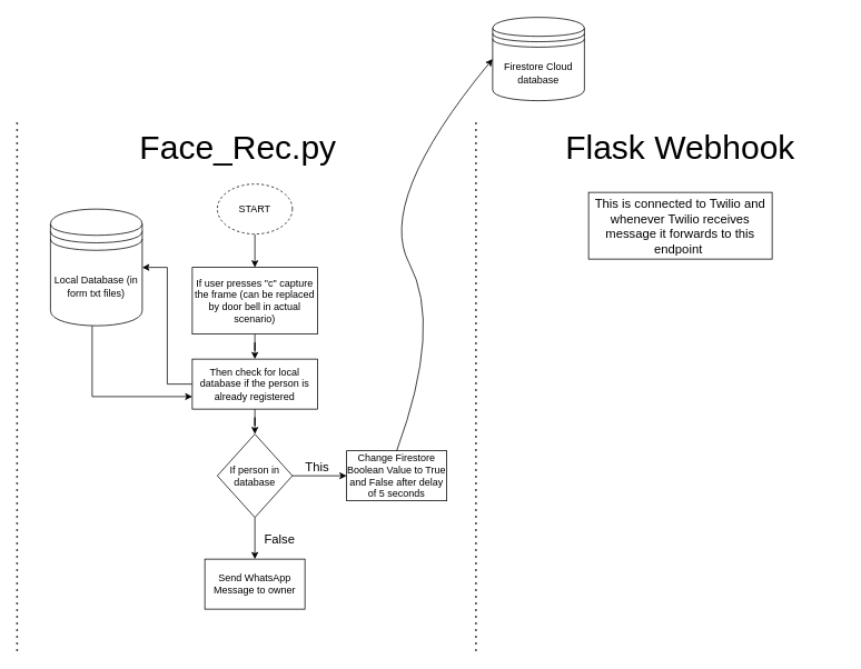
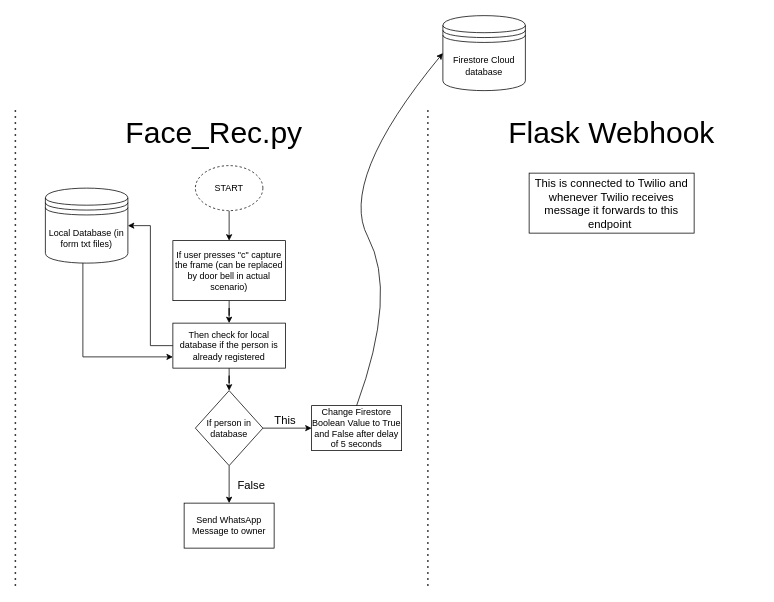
  <mxCell id="0" />
  <mxCell id="1" parent="0" />
  <mxCell id="2" value="" style="edgeStyle=orthogonalEdgeStyle;rounded=0;orthogonalLoop=1;jettySize=auto;html=1;" edge="1" parent="1" source="3" target="5"><mxGeometry relative="1" as="geometry" /></mxCell>
  <mxCell id="3" value="START" style="ellipse;whiteSpace=wrap;html=1;dashed=1;" vertex="1" parent="1"><mxGeometry x="260" y="220" width="90" height="60" as="geometry" /></mxCell>
  <mxCell id="4" value="" style="edgeStyle=orthogonalEdgeStyle;rounded=0;orthogonalLoop=1;jettySize=auto;html=1;" edge="1" parent="1" source="5" target="10"><mxGeometry relative="1" as="geometry" /></mxCell>
  <mxCell id="5" value="If user presses &quot;c&quot; capture the frame (can be replaced by door bell in actual scenario)" style="whiteSpace=wrap;html=1;" vertex="1" parent="1"><mxGeometry x="230" y="320" width="150" height="80" as="geometry" /></mxCell>
  <mxCell id="6" style="edgeStyle=orthogonalEdgeStyle;rounded=0;orthogonalLoop=1;jettySize=auto;html=1;entryX=0;entryY=0.75;entryDx=0;entryDy=0;" edge="1" parent="1" source="7" target="10"><mxGeometry relative="1" as="geometry"><mxPoint x="200" y="480" as="targetPoint" /><Array as="points"><mxPoint x="110" y="475" /></Array></mxGeometry></mxCell>
- <mxCell id="7" value="Local Database (in form txt files)" style="shape=datastore;whiteSpace=wrap;html=1;" vertex="1" parent="1"><mxGeometry x="60" y="250" width="110" height="140" as="geometry" /></mxCell>
+ <mxCell id="7" value="Local Database (in form txt files)" style="shape=datastore;whiteSpace=wrap;html=1;" vertex="1" parent="1"><mxGeometry x="60" y="250" width="110" height="100" as="geometry" /></mxCell>
  <mxCell id="8" style="edgeStyle=orthogonalEdgeStyle;rounded=0;orthogonalLoop=1;jettySize=auto;html=1;exitX=0;exitY=0.5;exitDx=0;exitDy=0;entryX=1;entryY=0.5;entryDx=0;entryDy=0;" edge="1" parent="1" source="10" target="7"><mxGeometry relative="1" as="geometry"><mxPoint x="120" y="260" as="targetPoint" /></mxGeometry></mxCell>
  <mxCell id="9" value="" style="edgeStyle=orthogonalEdgeStyle;rounded=0;orthogonalLoop=1;jettySize=auto;html=1;" edge="1" parent="1" source="10" target="13"><mxGeometry relative="1" as="geometry" /></mxCell>
  <mxCell id="10" value="Then check for local database if the person is already registered" style="whiteSpace=wrap;html=1;" vertex="1" parent="1"><mxGeometry x="230" y="430" width="150" height="60" as="geometry" /></mxCell>
  <mxCell id="11" value="" style="edgeStyle=orthogonalEdgeStyle;rounded=0;orthogonalLoop=1;jettySize=auto;html=1;fontSize=40;" edge="1" parent="1" source="13" target="16"><mxGeometry relative="1" as="geometry" /></mxCell>
  <mxCell id="12" value="" style="edgeStyle=orthogonalEdgeStyle;rounded=0;orthogonalLoop=1;jettySize=auto;html=1;fontSize=15;" edge="1" parent="1" source="13" target="20"><mxGeometry relative="1" as="geometry" /></mxCell>
  <mxCell id="13" value="If person in database" style="rhombus;whiteSpace=wrap;html=1;" vertex="1" parent="1"><mxGeometry x="260" y="520" width="90" height="100" as="geometry" /></mxCell>
  <mxCell id="14" value="" style="endArrow=none;dashed=1;html=1;dashPattern=1 3;strokeWidth=2;rounded=0;" edge="1" parent="1"><mxGeometry width="50" height="50" relative="1" as="geometry"><mxPoint x="20" y="780" as="sourcePoint" /><mxPoint x="20" as="targetPoint" y="140" /></mxGeometry></mxCell>
  <mxCell id="15" value="&lt;font style=&quot;font-size: 40px&quot;&gt;Face_Rec.py&lt;/font&gt;" style="text;html=1;strokeColor=none;fillColor=none;align=center;verticalAlign=middle;whiteSpace=wrap;rounded=0;" vertex="1" parent="1"><mxGeometry x="90" y="150" width="390" height="50" as="geometry" /></mxCell>
  <mxCell id="16" value="Change Firestore Boolean Value to True and False after delay of 5 seconds" style="whiteSpace=wrap;html=1;" vertex="1" parent="1"><mxGeometry x="415" y="540" width="120" height="60" as="geometry" /></mxCell>
  <mxCell id="17" value="&lt;font style=&quot;font-size: 15px&quot;&gt;This&lt;/font&gt;" style="text;html=1;strokeColor=none;fillColor=none;align=center;verticalAlign=middle;whiteSpace=wrap;rounded=0;fontSize=40;" vertex="1" parent="1"><mxGeometry x="350" y="530" width="60" height="40" as="geometry" /></mxCell>
  <mxCell id="18" value="Firestore Cloud database" style="shape=datastore;whiteSpace=wrap;html=1;" vertex="1" parent="1"><mxGeometry x="590" y="20" width="110" height="100" as="geometry" /></mxCell>
  <mxCell id="19" value="" style="curved=1;endArrow=classic;html=1;rounded=0;fontSize=15;exitX=0.5;exitY=0;exitDx=0;exitDy=0;entryX=0;entryY=0.5;entryDx=0;entryDy=0;" edge="1" parent="1" source="16" target="18"><mxGeometry width="50" height="50" relative="1" as="geometry"><mxPoint x="560" y="350" as="sourcePoint" /><mxPoint x="610" y="300" as="targetPoint" /><Array as="points"><mxPoint x="530" y="390" /><mxPoint x="450" y="240" /></Array></mxGeometry></mxCell>
  <mxCell id="20" value="Send WhatsApp Message to owner" style="whiteSpace=wrap;html=1;" vertex="1" parent="1"><mxGeometry x="245" y="670" width="120" height="60" as="geometry" /></mxCell>
  <mxCell id="21" value="False" style="text;html=1;strokeColor=none;fillColor=none;align=center;verticalAlign=middle;whiteSpace=wrap;rounded=0;fontSize=15;" vertex="1" parent="1"><mxGeometry x="305" y="630" width="60" height="30" as="geometry" /></mxCell>
  <mxCell id="22" value="" style="endArrow=none;dashed=1;html=1;dashPattern=1 3;strokeWidth=2;rounded=0;" edge="1" parent="1"><mxGeometry width="50" height="50" relative="1" as="geometry"><mxPoint x="570" y="780" as="sourcePoint" /><mxPoint x="570" as="targetPoint" y="140" /></mxGeometry></mxCell>
  <mxCell id="23" value="&lt;font style=&quot;font-size: 40px&quot;&gt;Flask Webhook&lt;/font&gt;" style="text;html=1;strokeColor=none;fillColor=none;align=center;verticalAlign=middle;whiteSpace=wrap;rounded=0;" vertex="1" parent="1"><mxGeometry x="620" y="150" width="390" height="50" as="geometry" /></mxCell>
  <mxCell id="24" value="This is connected to Twilio and whenever Twilio receives message it forwards to this endpoint&amp;nbsp;" style="rounded=0;whiteSpace=wrap;html=1;fontSize=15;" vertex="1" parent="1"><mxGeometry x="705" y="230" width="220" height="80" as="geometry" /></mxCell>
